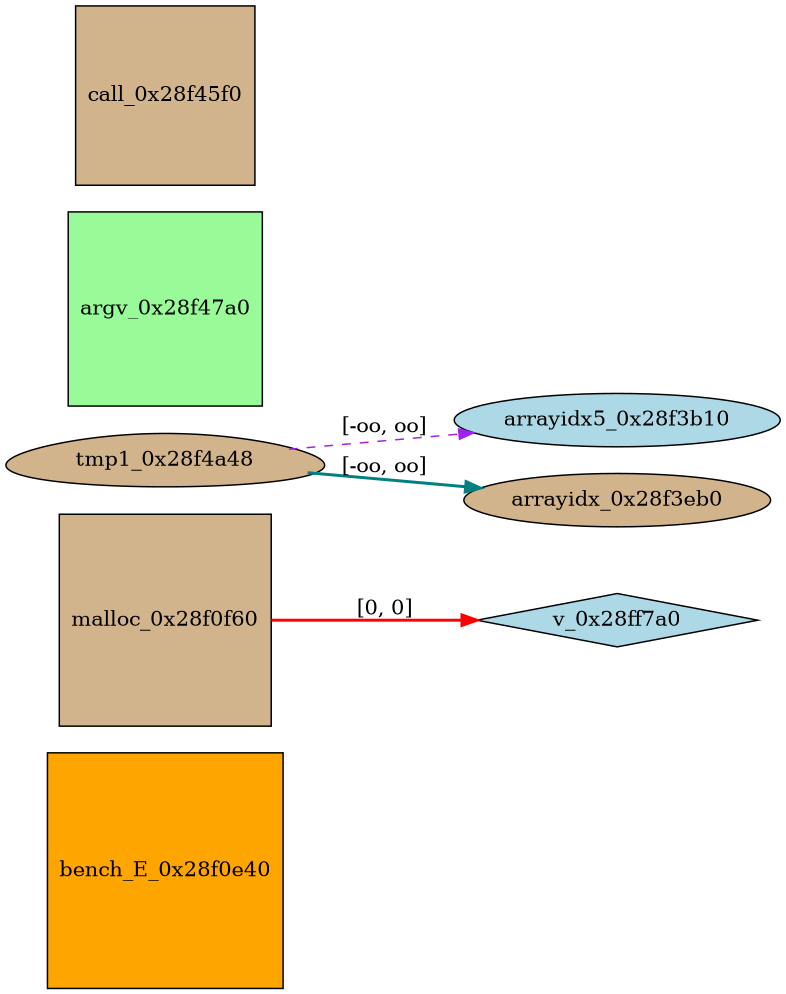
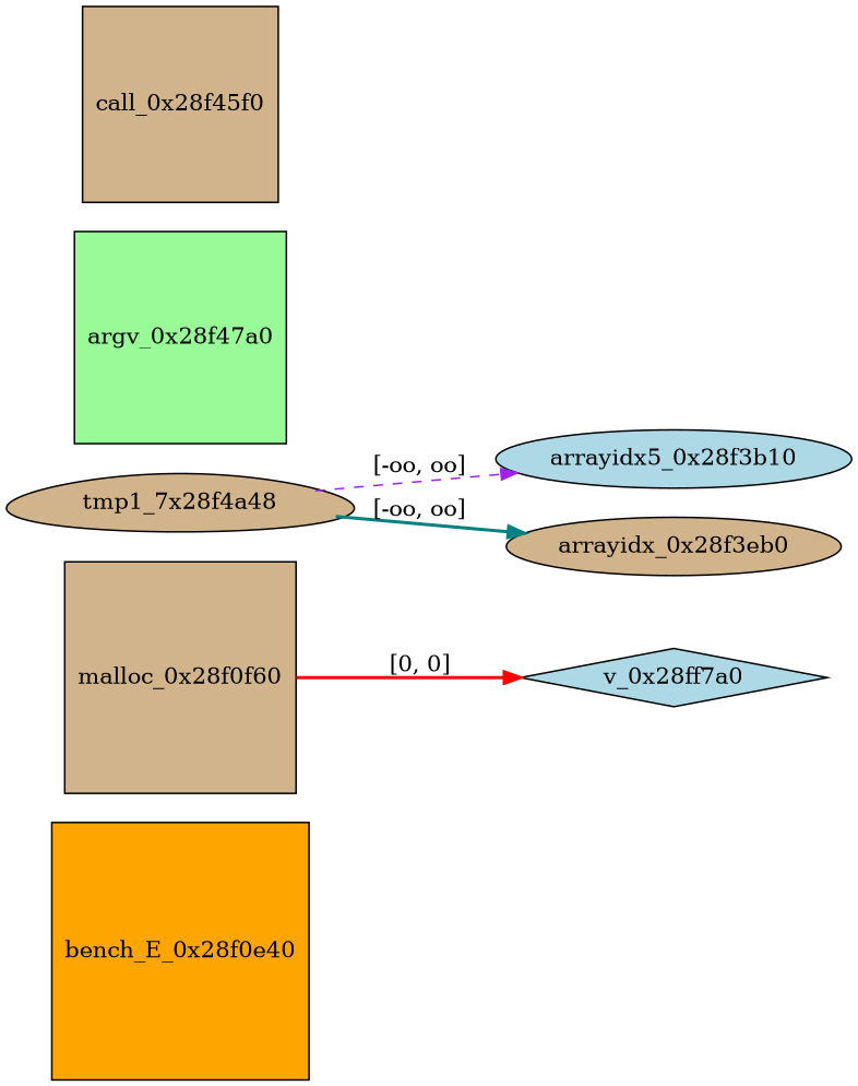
  digraph {
    rankdir=LR
    node [fillcolor=tan shape=square style=filled]
    edge [style=bold]
    bench_E_0x28f0e40 [fillcolor=orange]
    v_0x28ff7a0 [fillcolor=lightblue shape=diamond]
    malloc_0x28f0f60
    arrayidx5_0x28f3b10 [fillcolor=lightblue shape=ellipse]
-   tmp1_0x28f4a48 [shape=egg]
+   tmp1_0x28f4a48 [shape=egg label=tmp1_7x28f4a48]
    arrayidx_0x28f3eb0 [shape=ellipse]
    argv_0x28f47a0 [fillcolor=palegreen]
    n8 [label=call_0x28f45f0]
    malloc_0x28f0f60 -> v_0x28ff7a0 [color=red label="[0, 0]"]
    tmp1_0x28f4a48 -> arrayidx5_0x28f3b10 [color=purple label="[-oo, oo]" style=dashed]
    tmp1_0x28f4a48 -> arrayidx_0x28f3eb0 [color=teal label="[-oo, oo]"]
  }
